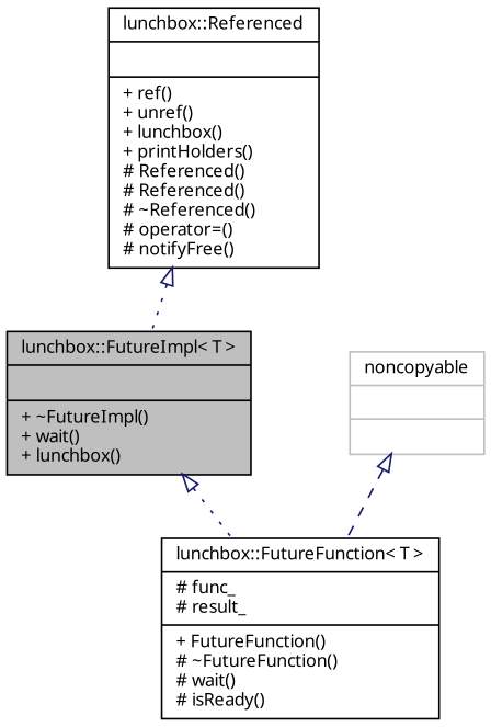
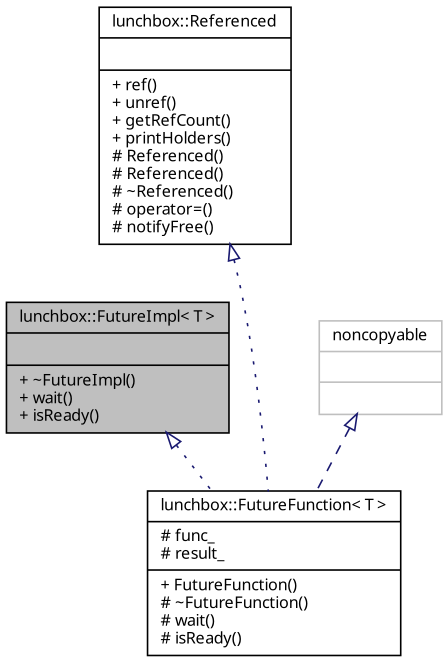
  digraph {
    node [color=black fillcolor=white fontname=Sans fontsize=10 shape=record style=filled]
    edge [arrowtail=onormal color=midnightblue dir=back fontname=Sans fontsize=10 labelfontname=Sans labelfontsize=10 style=dotted]
-   n1 [fillcolor=grey75 fontcolor=black height=0.2 label="{lunchbox::FutureImpl\< T \>\n||+ ~FutureImpl()\l+ wait()\l+ lunchbox()\l}" width=0.4]
+   n1 [fillcolor=grey75 fontcolor=black height=0.2 label="{lunchbox::FutureImpl\< T \>\n||+ ~FutureImpl()\l+ wait()\l+ isReady()\l}" width=0.4]
    n2 [height=0.2 label="{lunchbox::FutureFunction\< T \>\n|# func_\l# result_\l|+ FutureFunction()\l# ~FutureFunction()\l# wait()\l# isReady()\l}" width=0.4]
-   n3 [height=0.2 label="{lunchbox::Referenced\n||+ ref()\l+ unref()\l+ lunchbox()\l+ printHolders()\l# Referenced()\l# Referenced()\l# ~Referenced()\l# operator=()\l# notifyFree()\l}" width=0.4]
+   n3 [height=0.2 label="{lunchbox::Referenced\n||+ ref()\l+ unref()\l+ getRefCount()\l+ printHolders()\l# Referenced()\l# Referenced()\l# ~Referenced()\l# operator=()\l# notifyFree()\l}" width=0.4]
    n4 [color=grey75 height=0.2 label="{noncopyable\n||}" width=0.4]
    n1 -> n2
-   n3 -> n1
+   n3 -> n2
    n4 -> n2 [style=dashed]
  }
